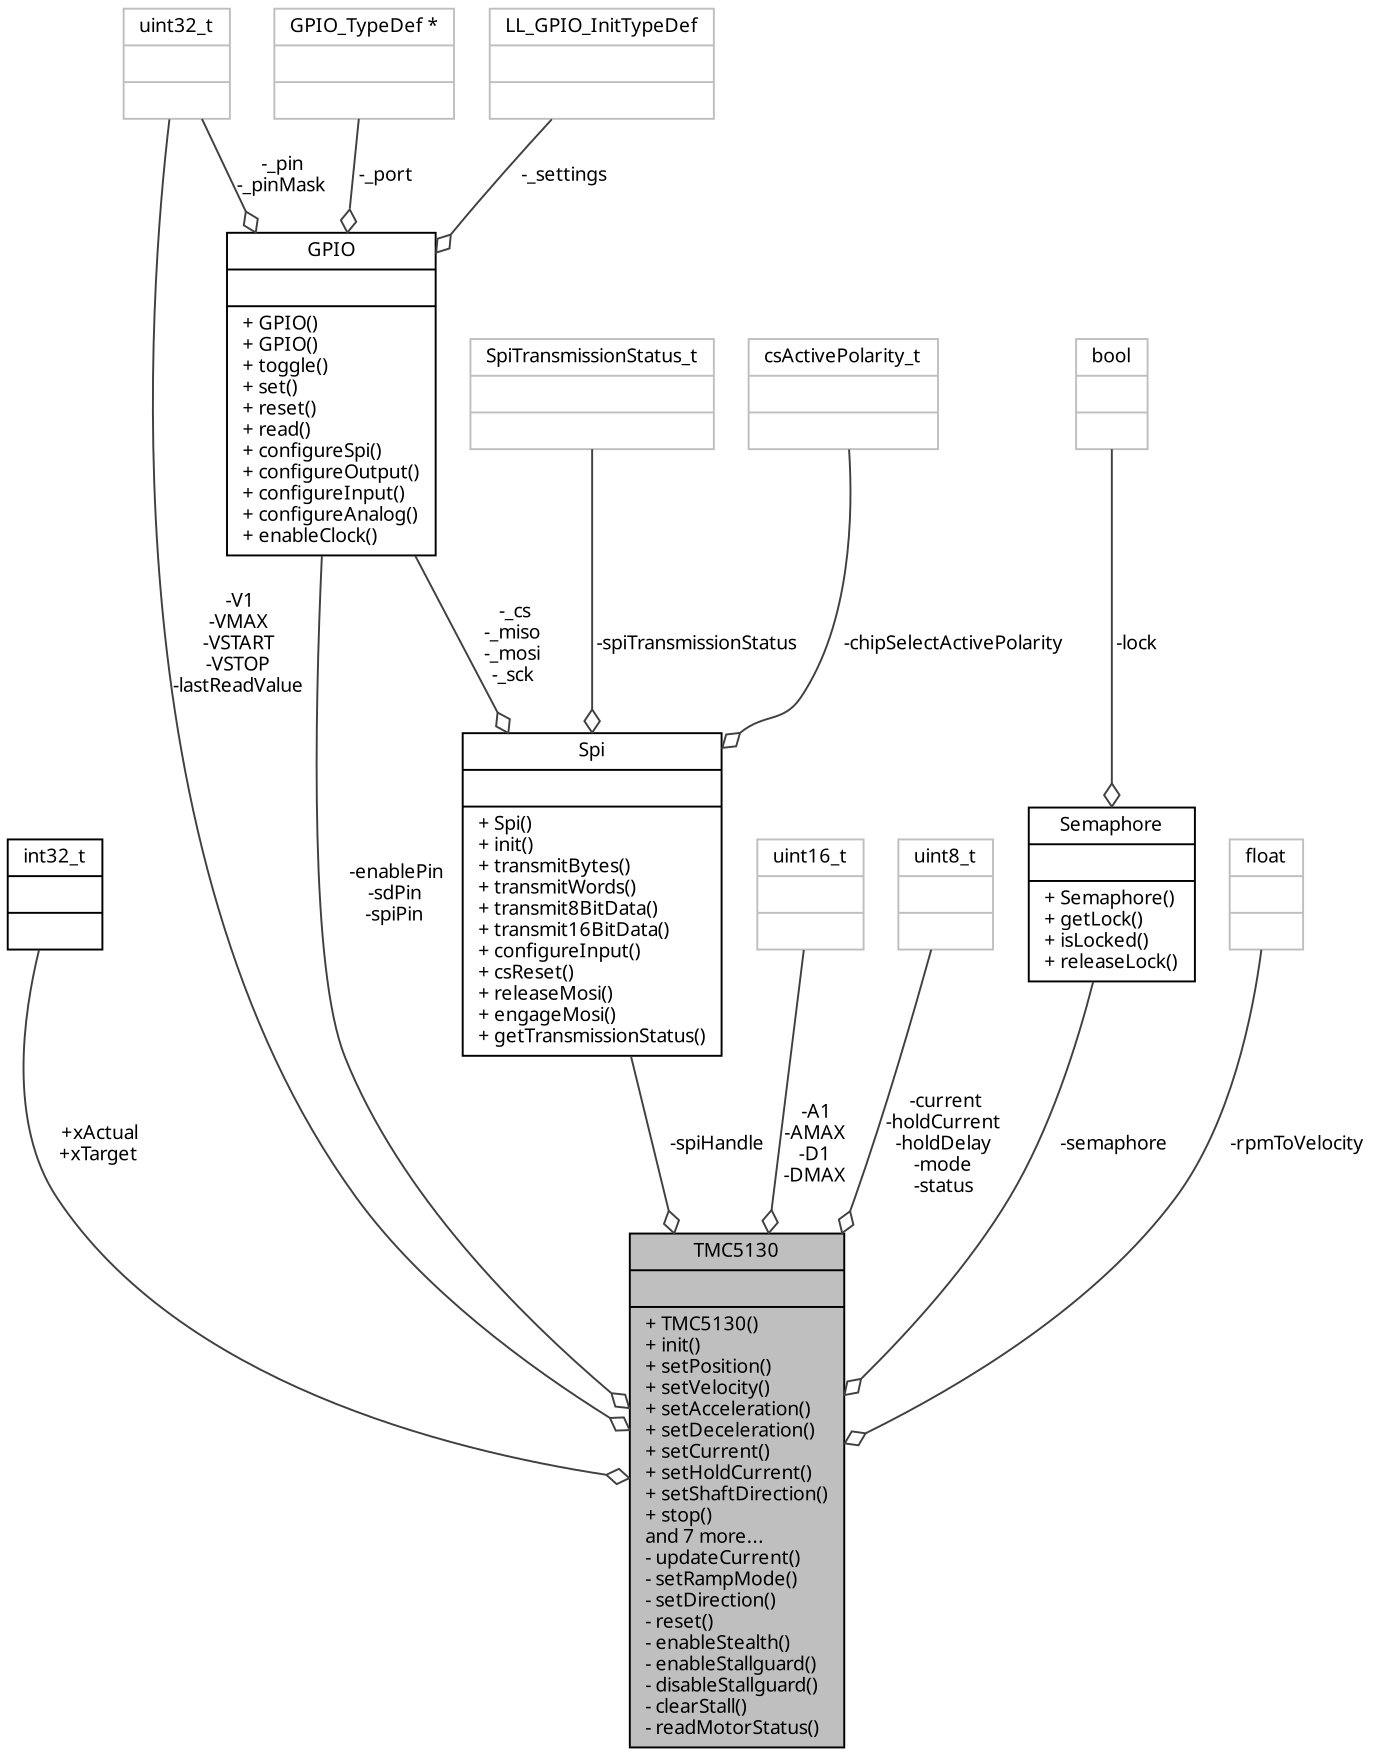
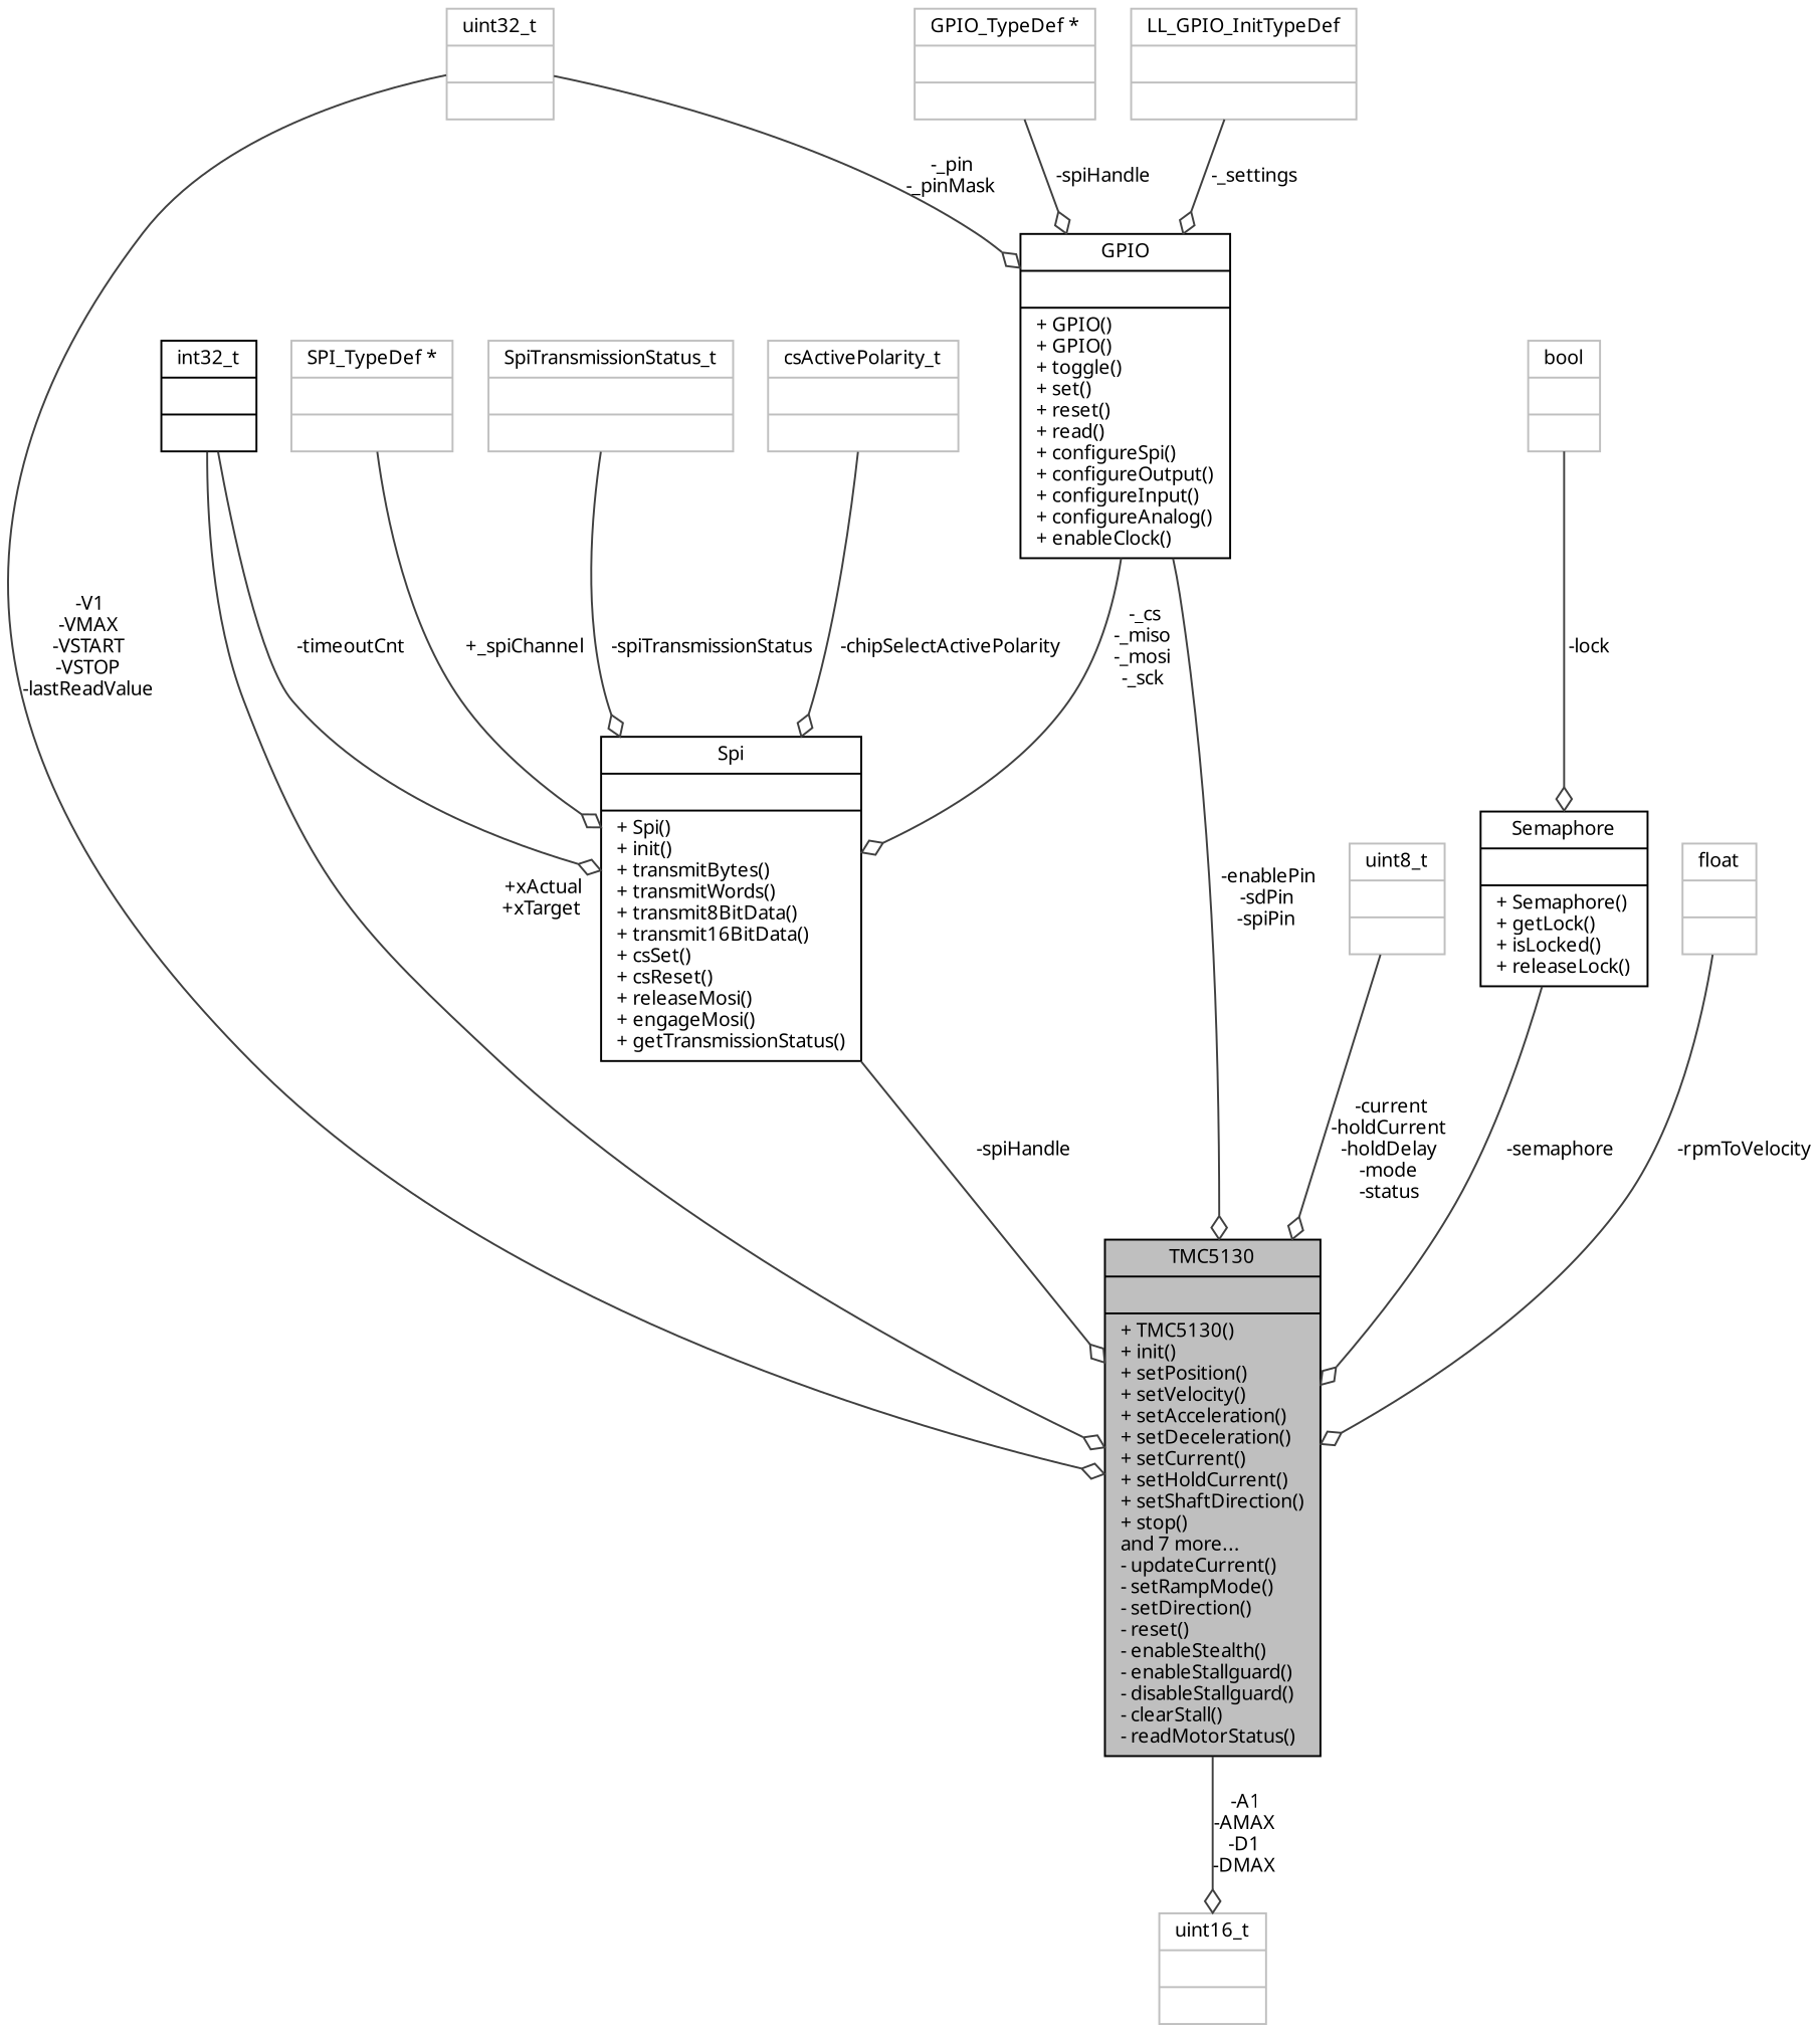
  digraph {
    fontname="Noto Sans"
    node [color=grey75 fillcolor=white fontname="Noto Sans" fontsize=10 shape=record style=filled]
    edge [arrowhead=odiamond color=grey25 fontname="Noto Sans" fontsize=10 labelfontname=Helvetica labelfontsize=10 style=solid]
    n1 [color=black fillcolor=grey75 fontcolor=black height=0.2 label="{TMC5130\n||+ TMC5130()\l+ init()\l+ setPosition()\l+ setVelocity()\l+ setAcceleration()\l+ setDeceleration()\l+ setCurrent()\l+ setHoldCurrent()\l+ setShaftDirection()\l+ stop()\land 7 more...\l- updateCurrent()\l- setRampMode()\l- setDirection()\l- reset()\l- enableStealth()\l- enableStallguard()\l- disableStallguard()\l- clearStall()\l- readMotorStatus()\l}" width=0.4]
    n2 [color=black height=0.2 label="{int32_t\n||}" width=0.4]
-   n3 [color=black height=0.2 label="{Spi\n||+ Spi()\l+ init()\l+ transmitBytes()\l+ transmitWords()\l+ transmit8BitData()\l+ transmit16BitData()\l+ configureInput()\l+ csReset()\l+ releaseMosi()\l+ engageMosi()\l+ getTransmissionStatus()\l}" width=0.4]
+   n3 [color=black height=0.2 label="{Spi\n||+ Spi()\l+ init()\l+ transmitBytes()\l+ transmitWords()\l+ transmit8BitData()\l+ transmit16BitData()\l+ csSet()\l+ csReset()\l+ releaseMosi()\l+ engageMosi()\l+ getTransmissionStatus()\l}" width=0.4]
+   n4 [height=0.2 label="{SPI_TypeDef *\n||}" width=0.4]
    n5 [color=black height=0.2 label="{GPIO\n||+ GPIO()\l+ GPIO()\l+ toggle()\l+ set()\l+ reset()\l+ read()\l+ configureSpi()\l+ configureOutput()\l+ configureInput()\l+ configureAnalog()\l+ enableClock()\l}" width=0.4]
    n6 [height=0.2 label="{uint32_t\n||}" width=0.4]
    n7 [height=0.2 label="{GPIO_TypeDef *\n||}" width=0.4]
    n8 [height=0.2 label="{LL_GPIO_InitTypeDef\n||}" width=0.4]
    n9 [height=0.2 label="{SpiTransmissionStatus_t\n||}" width=0.4]
    n10 [height=0.2 label="{csActivePolarity_t\n||}" width=0.4]
    n11 [height=0.2 label="{uint16_t\n||}" width=0.4]
    n12 [height=0.2 label="{uint8_t\n||}" width=0.4]
    n13 [color=black height=0.2 label="{Semaphore\n||+ Semaphore()\l+ getLock()\l+ isLocked()\l+ releaseLock()\l}" width=0.4]
    n14 [height=0.2 label="{bool\n||}" width=0.4]
    n15 [height=0.2 label="{float\n||}" width=0.4]
    n2 -> n1 [label=" +xActual\n+xTarget"]
+   n2 -> n3 [label=" -timeoutCnt"]
    n3 -> n1 [label=" -spiHandle"]
+   n4 -> n3 [label=" +_spiChannel"]
    n5 -> n1 [label=" -enablePin\n-sdPin\n-spiPin"]
    n5 -> n3 [label=" -_cs\n-_miso\n-_mosi\n-_sck"]
    n6 -> n1 [label=" -V1\n-VMAX\n-VSTART\n-VSTOP\n-lastReadValue"]
    n6 -> n5 [label=" -_pin\n-_pinMask"]
-   n7 -> n5 [label=" -_port"]
+   n7 -> n5 [label=" -spiHandle"]
    n8 -> n5 [label=" -_settings"]
    n9 -> n3 [label=" -spiTransmissionStatus"]
    n10 -> n3 [label=" -chipSelectActivePolarity"]
-   n11 -> n1 [label=" -A1\n-AMAX\n-D1\n-DMAX"]
+   n1 -> n11 [label=" -A1\n-AMAX\n-D1\n-DMAX"]
    n12 -> n1 [label=" -current\n-holdCurrent\n-holdDelay\n-mode\n-status"]
    n13 -> n1 [label=" -semaphore"]
    n14 -> n13 [label=" -lock"]
    n15 -> n1 [label=" -rpmToVelocity"]
  }
